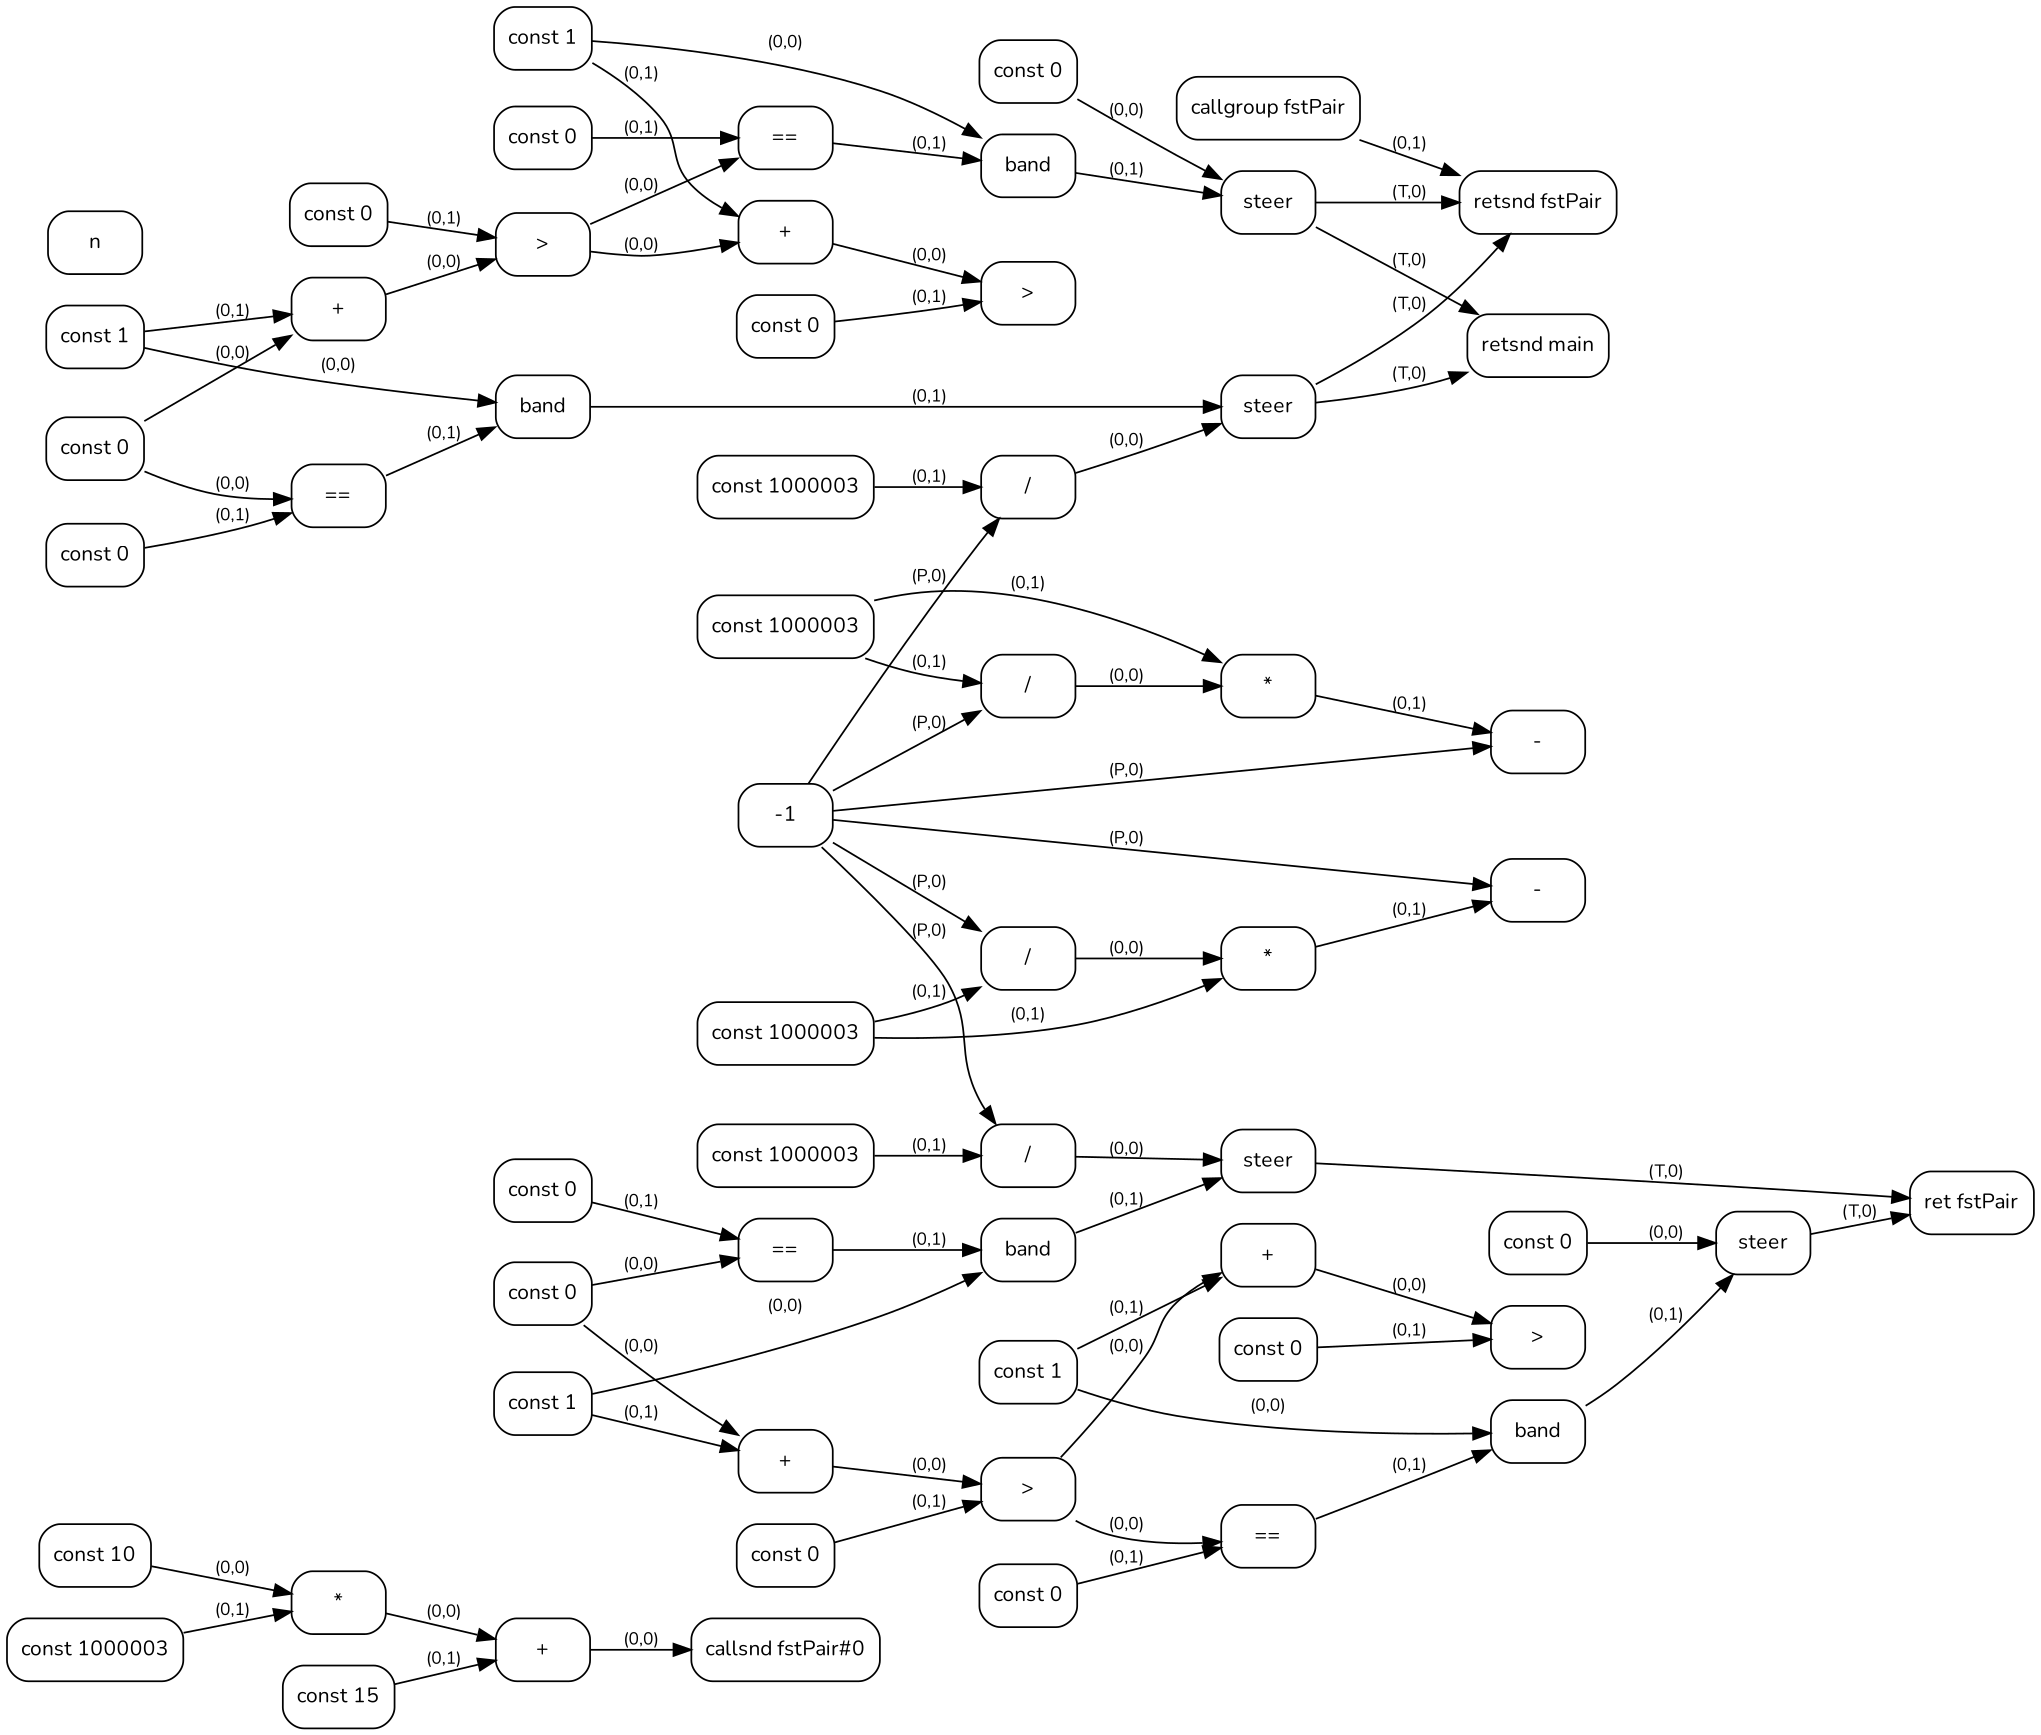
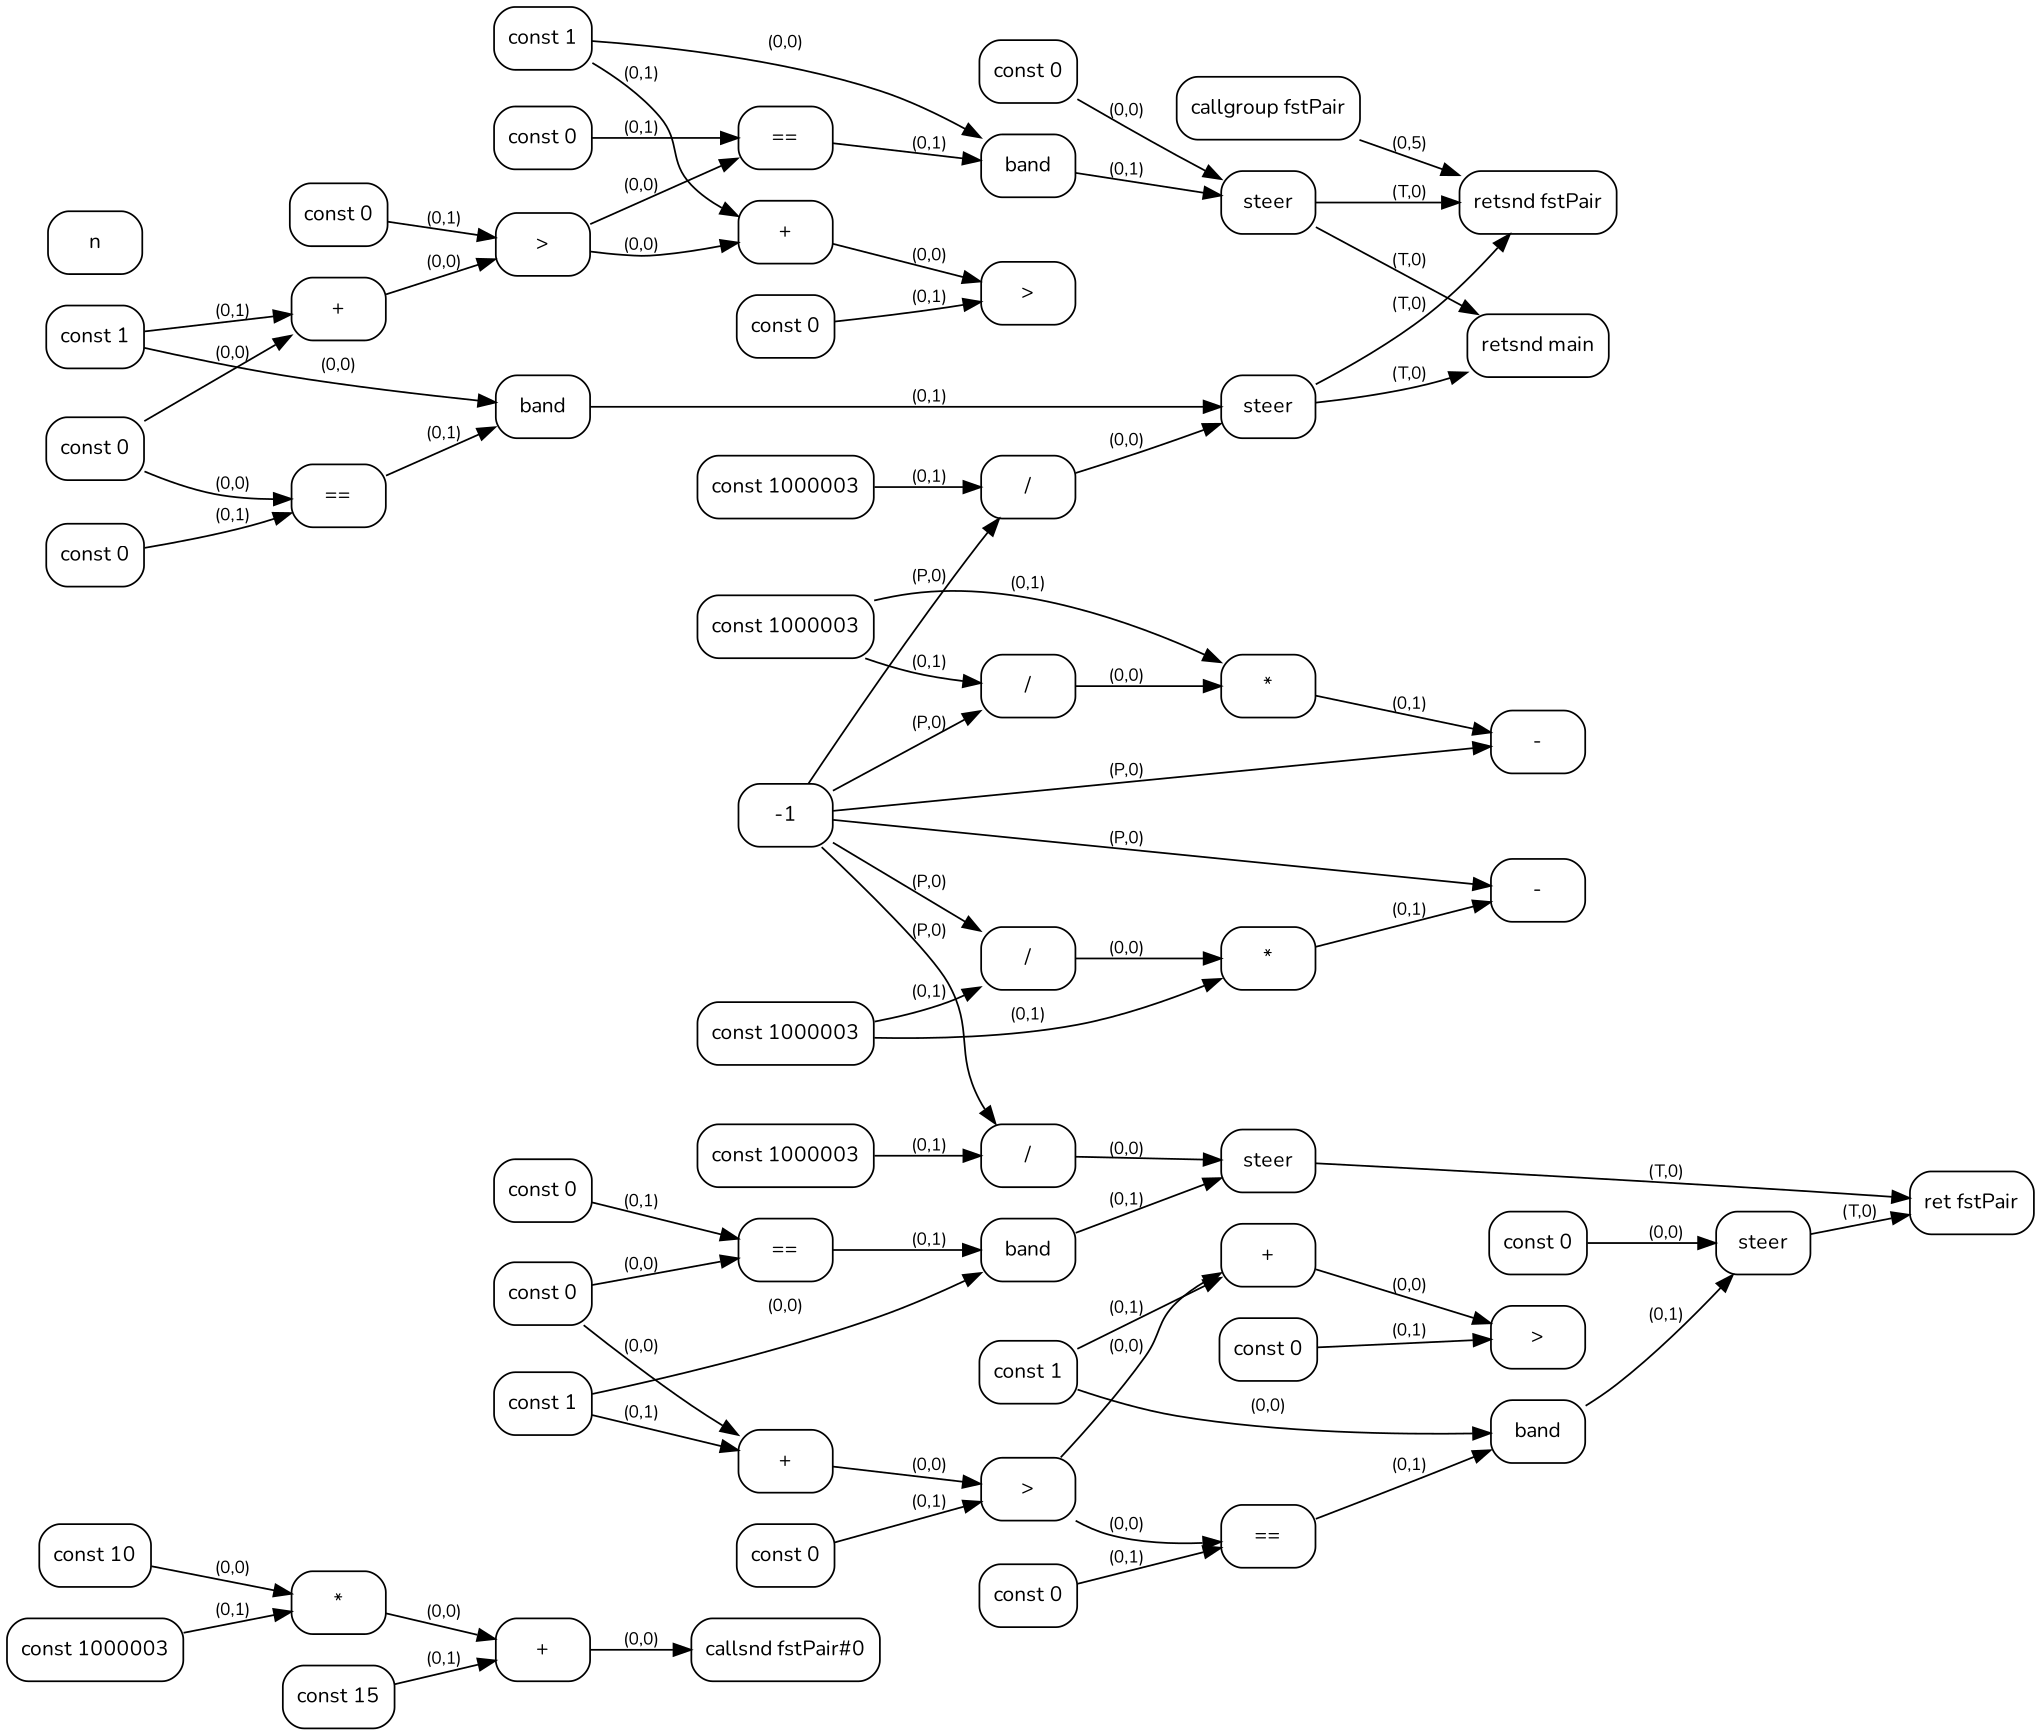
  digraph {
    fontname=Nunito
    rankdir=LR
    node [fontname=Nunito fontsize=12 shape=box style=rounded]
    edge [fontname=Nunito fontsize=10]
    n1 [label="const 10"]
    n2 [label="*"]
    n3 [label="+"]
    n4 [label="const 15"]
    n5 [label="callsnd fstPair#0"]
    n6 [label="const 1000003"]
    n7 [label="callgroup fstPair"]
    n8 [label="retsnd fstPair"]
    n9 [label="const 0"]
    n10 [label="=="]
    n11 [label="+"]
    n12 [label=band]
    n13 [label=">"]
    n14 [label="const 1000003"]
    n15 [label="/"]
    n16 [label=steer]
    n17 [label="retsnd main"]
    n18 [label="const 1000003"]
    n19 [label="/"]
    n20 [label="*"]
    n21 [label="-"]
    n22 [label="const 1"]
    n23 [label="const 0"]
    n24 [label="=="]
    n25 [label="+"]
    n26 [label="const 0"]
    n27 [label=band]
    n28 [label=">"]
    n29 [label="const 1"]
    n30 [label=steer]
    n31 [label="const 0"]
    n32 [label="const 0"]
    n33 [label="const 0"]
    n34 [label="const 0"]
    n35 [label="=="]
    n36 [label="+"]
    n37 [label=band]
    n38 [label=">"]
    n39 [label="const 1000003"]
    n40 [label="/"]
    n41 [label=steer]
    n42 [label="ret fstPair"]
    n43 [label="const 1000003"]
    n44 [label="/"]
    n45 [label="*"]
    n46 [label="-"]
    n47 [label="const 1"]
    n48 [label="const 0"]
    n49 [label="=="]
    n50 [label="+"]
    n51 [label="const 0"]
    n52 [label=band]
    n53 [label=">"]
    n54 [label="const 1"]
    n55 [label=steer]
    n56 [label="const 0"]
    n57 [label="const 0"]
    n58 [label="const 0"]
    n
    -1
    n1 -> n2 [label="(0,0)"]
    n2 -> n3 [label="(0,0)"]
    n3 -> n5 [label="(0,0)"]
    n4 -> n3 [label="(0,1)"]
    n6 -> n2 [label="(0,1)"]
-   n7 -> n8 [label="(0,1)"]
+   n7 -> n8 [label="(0,5)"]
    n9 -> n10 [label="(0,0)"]
    n9 -> n11 [label="(0,0)"]
    n10 -> n12 [label="(0,1)"]
    n11 -> n13 [label="(0,0)"]
    n12 -> n16 [label="(0,1)"]
    n13 -> n24 [label="(0,0)"]
    n13 -> n25 [label="(0,0)"]
    n14 -> n15 [label="(0,1)"]
    n15 -> n16 [label="(0,0)"]
    n16 -> n8 [label="(T,0)"]
    n16 -> n17 [label="(T,0)"]
    n18 -> n19 [label="(0,1)"]
    n18 -> n20 [label="(0,1)"]
    n19 -> n20 [label="(0,0)"]
    n20 -> n21 [label="(0,1)"]
    n22 -> n11 [label="(0,1)"]
    n22 -> n12 [label="(0,0)"]
    n23 -> n10 [label="(0,1)"]
    n24 -> n27 [label="(0,1)"]
    n25 -> n28 [label="(0,0)"]
    n26 -> n13 [label="(0,1)"]
    n27 -> n30 [label="(0,1)"]
    n29 -> n25 [label="(0,1)"]
    n29 -> n27 [label="(0,0)"]
    n30 -> n8 [label="(T,0)"]
    n30 -> n17 [label="(T,0)"]
    n31 -> n24 [label="(0,1)"]
    n32 -> n30 [label="(0,0)"]
    n33 -> n28 [label="(0,1)"]
    n34 -> n35 [label="(0,0)"]
    n34 -> n36 [label="(0,0)"]
    n35 -> n37 [label="(0,1)"]
    n36 -> n38 [label="(0,0)"]
    n37 -> n41 [label="(0,1)"]
    n38 -> n49 [label="(0,0)"]
    n38 -> n50 [label="(0,0)"]
    n39 -> n40 [label="(0,1)"]
    n40 -> n41 [label="(0,0)"]
    n41 -> n42 [label="(T,0)"]
    n43 -> n44 [label="(0,1)"]
    n43 -> n45 [label="(0,1)"]
    n44 -> n45 [label="(0,0)"]
    n45 -> n46 [label="(0,1)"]
    n47 -> n36 [label="(0,1)"]
    n47 -> n37 [label="(0,0)"]
    n48 -> n35 [label="(0,1)"]
    n49 -> n52 [label="(0,1)"]
    n50 -> n53 [label="(0,0)"]
    n51 -> n38 [label="(0,1)"]
    n52 -> n55 [label="(0,1)"]
    n54 -> n50 [label="(0,1)"]
    n54 -> n52 [label="(0,0)"]
    n55 -> n42 [label="(T,0)"]
    n56 -> n49 [label="(0,1)"]
    n57 -> n55 [label="(0,0)"]
    n58 -> n53 [label="(0,1)"]
    -1 -> n15 [label="(P,0)"]
    -1 -> n19 [label="(P,0)"]
    -1 -> n21 [label="(P,0)"]
    -1 -> n40 [label="(P,0)"]
    -1 -> n44 [label="(P,0)"]
    -1 -> n46 [label="(P,0)"]
  }
